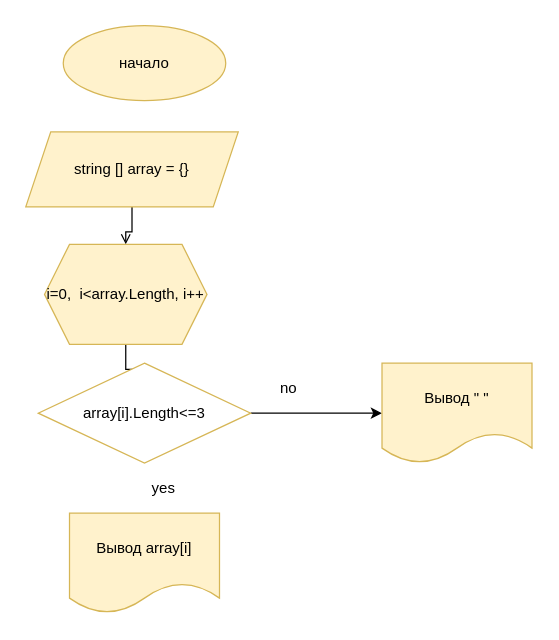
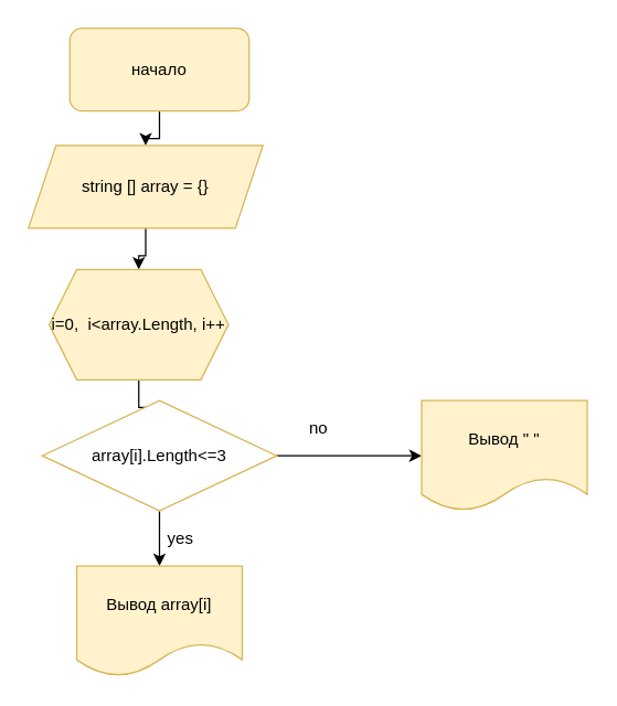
  <mxCell id="0" />
  <mxCell id="1" parent="0" />
- <mxCell id="3" value="начало" style="ellipse;whiteSpace=wrap;html=1;fillColor=#fff2cc;strokeColor=#d6b656;" vertex="1" parent="1"><mxGeometry x="50" y="20" width="130" height="60" as="geometry" /></mxCell>
- <mxCell id="4" value="" style="edgeStyle=orthogonalEdgeStyle;rounded=0;orthogonalLoop=1;jettySize=auto;html=1;endArrow=open;" edge="1" parent="1" source="5" target="7"><mxGeometry relative="1" as="geometry" /></mxCell>
+ <mxCell id="2" value="" style="edgeStyle=orthogonalEdgeStyle;rounded=0;orthogonalLoop=1;jettySize=auto;html=1;" edge="1" parent="1" source="3" target="5"><mxGeometry relative="1" as="geometry" /></mxCell>
+ <mxCell id="3" value="начало" style="whiteSpace=wrap;html=1;fillColor=#fff2cc;strokeColor=#d6b656;rounded=1;" vertex="1" parent="1"><mxGeometry x="50" y="20" width="130" height="60" as="geometry" /></mxCell>
+ <mxCell id="4" value="" style="edgeStyle=orthogonalEdgeStyle;rounded=0;orthogonalLoop=1;jettySize=auto;html=1;" edge="1" parent="1" source="5" target="7"><mxGeometry relative="1" as="geometry" /></mxCell>
  <mxCell id="5" value="string [] array = {}" style="shape=parallelogram;perimeter=parallelogramPerimeter;whiteSpace=wrap;html=1;fixedSize=1;fillColor=#fff2cc;strokeColor=#d6b656;" vertex="1" parent="1"><mxGeometry x="20" y="105" width="170" height="60" as="geometry" /></mxCell>
  <mxCell id="6" value="" style="edgeStyle=orthogonalEdgeStyle;rounded=0;orthogonalLoop=1;jettySize=auto;html=1;" edge="1" parent="1" source="7" target="10"><mxGeometry relative="1" as="geometry" /></mxCell>
  <mxCell id="7" value="i=0,&amp;nbsp; i&amp;lt;array.Length, i++" style="shape=hexagon;perimeter=hexagonPerimeter2;whiteSpace=wrap;html=1;fixedSize=1;fillColor=#fff2cc;strokeColor=#d6b656;" vertex="1" parent="1"><mxGeometry x="35" y="195" width="130" height="80" as="geometry" /></mxCell>
  <mxCell id="8" value="" style="edgeStyle=orthogonalEdgeStyle;rounded=0;orthogonalLoop=1;jettySize=auto;html=1;" edge="1" parent="1" source="10" target="11"><mxGeometry relative="1" as="geometry" /></mxCell>
+ <mxCell id="9" value="" style="edgeStyle=orthogonalEdgeStyle;rounded=0;orthogonalLoop=1;jettySize=auto;html=1;" edge="1" parent="1" source="10" target="12"><mxGeometry relative="1" as="geometry" /></mxCell>
  <mxCell id="10" value="array[i].Length&amp;lt;=3" style="rhombus;whiteSpace=wrap;html=1;fillColor=#ffffff;strokeColor=#d6b656;" vertex="1" parent="1"><mxGeometry x="30" y="290" width="170" height="80" as="geometry" /></mxCell>
  <mxCell id="11" value="Вывод &quot; &quot;" style="shape=document;whiteSpace=wrap;html=1;boundedLbl=1;fillColor=#fff2cc;strokeColor=#d6b656;" vertex="1" parent="1"><mxGeometry x="305" y="290" width="120" height="80" as="geometry" /></mxCell>
  <mxCell id="12" value="Вывод array[i]" style="shape=document;whiteSpace=wrap;html=1;boundedLbl=1;fillColor=#fff2cc;strokeColor=#d6b656;" vertex="1" parent="1"><mxGeometry x="55" y="410" width="120" height="80" as="geometry" /></mxCell>
  <mxCell id="13" value="no" style="text;html=1;align=center;verticalAlign=middle;resizable=0;points=[];autosize=1;strokeColor=none;fillColor=none;" vertex="1" parent="1"><mxGeometry x="210" y="295" width="40" height="30" as="geometry" /></mxCell>
  <mxCell id="14" value="yes" style="text;html=1;align=center;verticalAlign=middle;resizable=0;points=[];autosize=1;strokeColor=none;fillColor=none;" vertex="1" parent="1"><mxGeometry x="110" y="375" width="40" height="30" as="geometry" /></mxCell>
